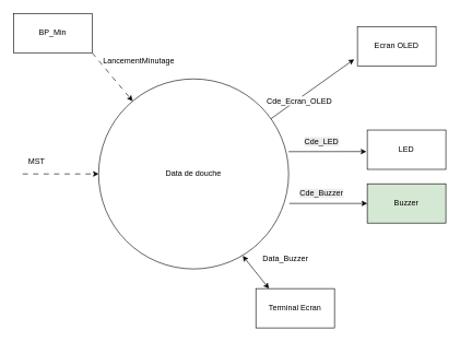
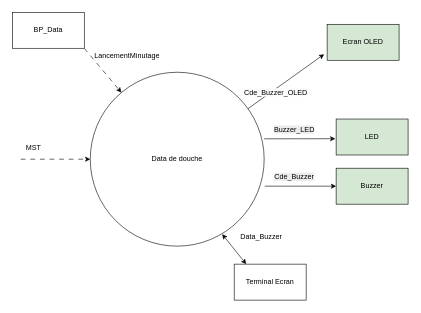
  <mxCell id="0" />
  <mxCell id="1" parent="0" />
  <mxCell id="2" value="Data de douche" style="ellipse;whiteSpace=wrap;html=1;aspect=fixed;" parent="1" vertex="1"><mxGeometry x="150" y="120" width="290" height="290" as="geometry" /></mxCell>
- <mxCell id="3" value="Ecran OLED" style="rounded=0;whiteSpace=wrap;html=1;" parent="1" vertex="1"><mxGeometry x="545" y="40" width="120" height="60" as="geometry" /></mxCell>
- <mxCell id="4" value="BP_Min" style="rounded=0;whiteSpace=wrap;html=1;" parent="1" vertex="1"><mxGeometry x="20" y="20" width="120" height="60" as="geometry" /></mxCell>
+ <mxCell id="3" value="Ecran OLED" style="rounded=0;whiteSpace=wrap;html=1;fillColor=#d5e8d4;" parent="1" vertex="1"><mxGeometry x="545" y="40" width="120" height="60" as="geometry" /></mxCell>
+ <mxCell id="4" value="BP_Data" style="rounded=0;whiteSpace=wrap;html=1;" parent="1" vertex="1"><mxGeometry x="20" y="20" width="120" height="60" as="geometry" /></mxCell>
  <mxCell id="5" value="MST" style="text;html=1;align=center;verticalAlign=middle;resizable=0;points=[];autosize=1;strokeColor=none;fillColor=none;" parent="1" vertex="1"><mxGeometry x="30" y="231" width="50" height="30" as="geometry" /></mxCell>
- <mxCell id="6" value="LED" style="rounded=0;whiteSpace=wrap;html=1;" parent="1" vertex="1"><mxGeometry x="560" y="198" width="120" height="60" as="geometry" /></mxCell>
+ <mxCell id="6" value="LED" style="rounded=0;whiteSpace=wrap;html=1;fillColor=#d5e8d4;" parent="1" vertex="1"><mxGeometry x="560" y="198" width="120" height="60" as="geometry" /></mxCell>
  <mxCell id="7" value="" style="endArrow=classic;html=1;rounded=0;dashed=1;dashPattern=8 8;" parent="1" target="2" edge="1"><mxGeometry width="50" height="50" relative="1" as="geometry"><mxPoint x="140" y="80" as="sourcePoint" /><mxPoint x="190" y="30" as="targetPoint" /></mxGeometry></mxCell>
  <mxCell id="8" value="LancementMinutage" style="text;html=1;align=center;verticalAlign=middle;resizable=0;points=[];autosize=1;strokeColor=none;fillColor=none;" parent="1" vertex="1"><mxGeometry x="146" y="78" width="130" height="30" as="geometry" /></mxCell>
  <mxCell id="9" value="" style="endArrow=classic;html=1;rounded=0;" parent="1" source="2" edge="1"><mxGeometry width="50" height="50" relative="1" as="geometry"><mxPoint x="510" y="120" as="sourcePoint" /><mxPoint x="540" y="90" as="targetPoint" /></mxGeometry></mxCell>
  <mxCell id="10" value="" style="endArrow=classic;html=1;rounded=0;dashed=1;dashPattern=8 8;entryX=0;entryY=0.5;entryDx=0;entryDy=0;" parent="1" target="2" edge="1"><mxGeometry width="50" height="50" relative="1" as="geometry"><mxPoint x="34" y="265" as="sourcePoint" /><mxPoint x="212" y="164" as="targetPoint" /></mxGeometry></mxCell>
  <mxCell id="11" value="" style="endArrow=classic;html=1;rounded=0;entryX=-0.011;entryY=0.831;entryDx=0;entryDy=0;entryPerimeter=0;" parent="1" edge="1"><mxGeometry width="50" height="50" relative="1" as="geometry"><mxPoint x="440" y="231" as="sourcePoint" /><mxPoint x="558.68" y="230.86" as="targetPoint" /></mxGeometry></mxCell>
  <mxCell id="12" value="" style="endArrow=classic;html=1;rounded=0;entryX=-0.008;entryY=0.367;entryDx=0;entryDy=0;entryPerimeter=0;" parent="1" edge="1"><mxGeometry width="50" height="50" relative="1" as="geometry"><mxPoint x="441" y="310" as="sourcePoint" /><mxPoint x="560" y="310" as="targetPoint" /></mxGeometry></mxCell>
  <mxCell id="13" value="&lt;span style=&quot;text-align: left; caret-color: rgb(0, 0, 0); background-color: rgb(236, 236, 236);&quot;&gt;Cde_Buzzer&lt;/span&gt;" style="text;html=1;align=center;verticalAlign=middle;resizable=0;points=[];autosize=1;strokeColor=none;fillColor=none;" parent="1" vertex="1"><mxGeometry x="445" y="280" width="90" height="30" as="geometry" /></mxCell>
  <mxCell id="14" value="" style="endArrow=classic;startArrow=classic;html=1;rounded=0;" parent="1" edge="1"><mxGeometry width="50" height="50" relative="1" as="geometry"><mxPoint x="410" y="440" as="sourcePoint" /><mxPoint x="370" y="390" as="targetPoint" /></mxGeometry></mxCell>
  <mxCell id="15" value="Data_Buzzer" style="text;html=1;align=center;verticalAlign=middle;resizable=0;points=[];autosize=1;strokeColor=none;fillColor=none;" parent="1" vertex="1"><mxGeometry x="380" y="380" width="110" height="30" as="geometry" /></mxCell>
  <mxCell id="16" value="Terminal Ecran" style="rounded=0;whiteSpace=wrap;html=1;" vertex="1" parent="1"><mxGeometry x="390" y="440" width="120" height="60" as="geometry" /></mxCell>
- <mxCell id="17" value="&lt;span style=&quot;color: rgb(0, 0, 0); font-family: Helvetica; font-size: 12px; font-style: normal; font-variant-ligatures: normal; font-variant-caps: normal; font-weight: 400; letter-spacing: normal; orphans: 2; text-align: center; text-indent: 0px; text-transform: none; widows: 2; word-spacing: 0px; -webkit-text-stroke-width: 0px; white-space: nowrap; background-color: rgb(251, 251, 251); text-decoration-thickness: initial; text-decoration-style: initial; text-decoration-color: initial; display: inline !important; float: none;&quot;&gt;Cde_Ecran_OLED&lt;/span&gt;" style="text;whiteSpace=wrap;html=1;" vertex="1" parent="1"><mxGeometry x="405" y="140" width="170" height="40" as="geometry" /></mxCell>
+ <mxCell id="17" value="&lt;span style=&quot;color: rgb(0, 0, 0); font-family: Helvetica; font-size: 12px; font-style: normal; font-variant-ligatures: normal; font-variant-caps: normal; font-weight: 400; letter-spacing: normal; orphans: 2; text-align: center; text-indent: 0px; text-transform: none; widows: 2; word-spacing: 0px; -webkit-text-stroke-width: 0px; white-space: nowrap; background-color: rgb(251, 251, 251); text-decoration-thickness: initial; text-decoration-style: initial; text-decoration-color: initial; display: inline !important; float: none;&quot;&gt;Cde_Buzzer_OLED&lt;/span&gt;" style="text;whiteSpace=wrap;html=1;" vertex="1" parent="1"><mxGeometry x="405" y="140" width="170" height="40" as="geometry" /></mxCell>
  <mxCell id="18" value="Buzzer" style="rounded=0;whiteSpace=wrap;html=1;fillColor=#d5e8d4;" vertex="1" parent="1"><mxGeometry x="560" y="280" width="120" height="60" as="geometry" /></mxCell>
- <mxCell id="19" value="&lt;span style=&quot;text-align: left; caret-color: rgb(0, 0, 0); background-color: rgb(236, 236, 236);&quot;&gt;Cde_LED&lt;/span&gt;" style="text;html=1;align=center;verticalAlign=middle;resizable=0;points=[];autosize=1;strokeColor=none;fillColor=none;" parent="1" vertex="1"><mxGeometry x="450" y="201" width="80" height="30" as="geometry" /></mxCell>
+ <mxCell id="19" value="&lt;span style=&quot;text-align: left; caret-color: rgb(0, 0, 0); background-color: rgb(236, 236, 236);&quot;&gt;Buzzer_LED&lt;/span&gt;" style="text;html=1;align=center;verticalAlign=middle;resizable=0;points=[];autosize=1;strokeColor=none;fillColor=none;" parent="1" vertex="1"><mxGeometry x="450" y="201" width="80" height="30" as="geometry" /></mxCell>
